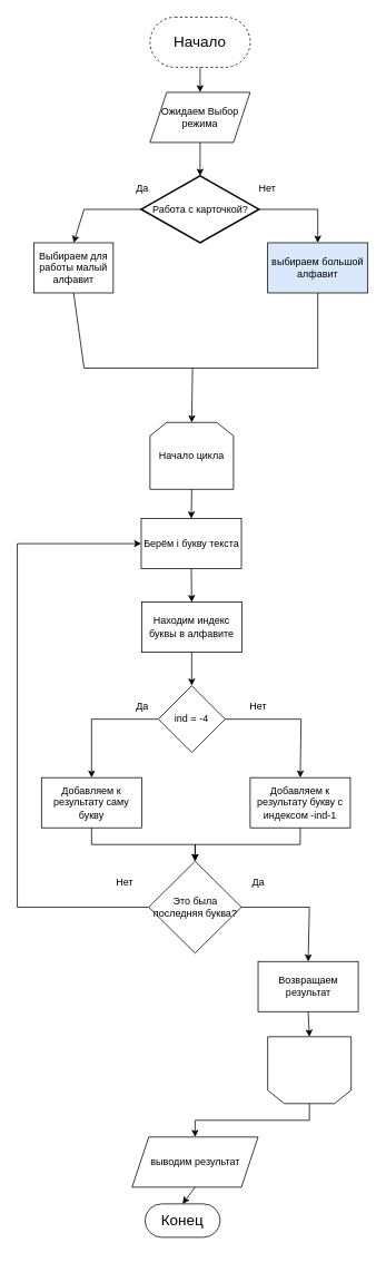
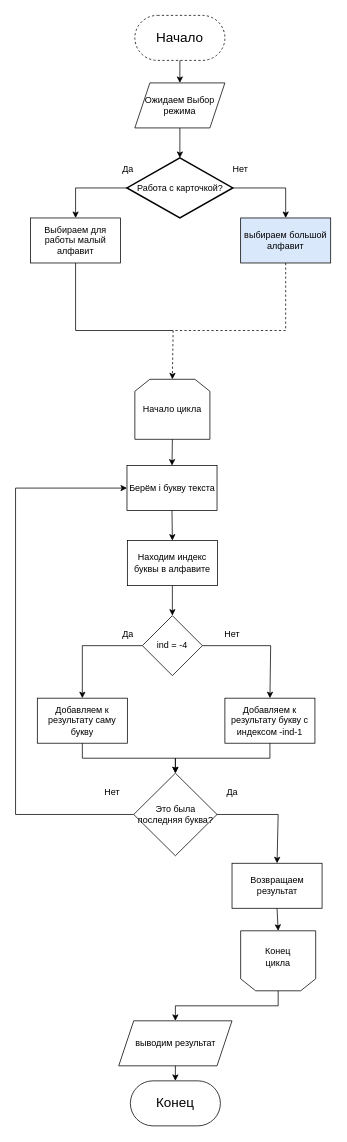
  <mxCell id="0" />
  <mxCell id="1" parent="0" />
  <mxCell id="2" value="" style="shape=loopLimit;whiteSpace=wrap;html=1;rotation=-180;" vertex="1" parent="1"><mxGeometry x="320" y="1240" width="100" height="80" as="geometry" /></mxCell>
  <mxCell id="3" value="Начало цикла" style="shape=loopLimit;whiteSpace=wrap;html=1;" vertex="1" parent="1"><mxGeometry x="179" y="505" width="100" height="80" as="geometry" /></mxCell>
  <mxCell id="4" value="&lt;font style=&quot;font-size: 18px;&quot;&gt;Начало&lt;/font&gt;" style="rounded=1;whiteSpace=wrap;html=1;arcSize=50;dashed=1;" vertex="1" parent="1"><mxGeometry x="179" y="20" width="120" height="60" as="geometry" /></mxCell>
  <mxCell id="5" value="Ожидаем Выбор режима" style="shape=parallelogram;perimeter=parallelogramPerimeter;whiteSpace=wrap;html=1;fixedSize=1;" vertex="1" parent="1"><mxGeometry x="179" y="110" width="120" height="60" as="geometry" /></mxCell>
  <mxCell id="6" value="Работа с карточкой?" style="strokeWidth=2;html=1;shape=mxgraph.flowchart.decision;whiteSpace=wrap;" vertex="1" parent="1"><mxGeometry x="168.5" y="210" width="141" height="80" as="geometry" /></mxCell>
  <mxCell id="7" value="Да" style="text;html=1;align=center;verticalAlign=middle;whiteSpace=wrap;rounded=0;" vertex="1" parent="1"><mxGeometry x="140" y="210" width="60" height="30" as="geometry" /></mxCell>
  <mxCell id="8" value="Нет" style="text;html=1;align=center;verticalAlign=middle;whiteSpace=wrap;rounded=0;" vertex="1" parent="1"><mxGeometry x="290" y="210" width="60" height="30" as="geometry" /></mxCell>
  <mxCell id="9" value="" style="endArrow=classic;html=1;rounded=0;exitX=0.5;exitY=1;exitDx=0;exitDy=0;entryX=0.5;entryY=0;entryDx=0;entryDy=0;" edge="1" parent="1" source="4" target="5"><mxGeometry width="50" height="50" relative="1" as="geometry"><mxPoint x="200" y="280" as="sourcePoint" /><mxPoint x="250" y="230" as="targetPoint" /></mxGeometry></mxCell>
  <mxCell id="10" value="" style="endArrow=classic;html=1;rounded=0;exitX=0.5;exitY=1;exitDx=0;exitDy=0;entryX=0.5;entryY=0;entryDx=0;entryDy=0;entryPerimeter=0;" edge="1" parent="1" source="5" target="6"><mxGeometry width="50" height="50" relative="1" as="geometry"><mxPoint x="200" y="280" as="sourcePoint" /><mxPoint x="250" y="230" as="targetPoint" /></mxGeometry></mxCell>
- <mxCell id="11" value="Выбираем для работы малый алфавит" style="rounded=0;whiteSpace=wrap;html=1;" vertex="1" parent="1"><mxGeometry x="40" y="290" width="95" height="60" as="geometry" /></mxCell>
+ <mxCell id="11" value="Выбираем для работы малый алфавит" style="rounded=0;whiteSpace=wrap;html=1;" vertex="1" parent="1"><mxGeometry x="40" y="290" width="120" height="60" as="geometry" /></mxCell>
  <mxCell id="12" value="выбираем большой алфавит" style="rounded=0;whiteSpace=wrap;html=1;fillColor=#dae8fc;" vertex="1" parent="1"><mxGeometry x="320" y="290" width="120" height="60" as="geometry" /></mxCell>
  <mxCell id="13" value="" style="endArrow=classic;html=1;rounded=0;entryX=0.5;entryY=0;entryDx=0;entryDy=0;exitX=0;exitY=0.5;exitDx=0;exitDy=0;exitPerimeter=0;" edge="1" parent="1" source="6" target="11"><mxGeometry width="50" height="50" relative="1" as="geometry"><mxPoint x="30" y="250" as="sourcePoint" /><mxPoint x="80" y="200" as="targetPoint" /><Array as="points"><mxPoint x="100" y="250" /></Array></mxGeometry></mxCell>
  <mxCell id="14" value="" style="endArrow=classic;html=1;rounded=0;entryX=0.5;entryY=0;entryDx=0;entryDy=0;" edge="1" parent="1" target="12"><mxGeometry width="50" height="50" relative="1" as="geometry"><mxPoint x="310" y="250" as="sourcePoint" /><mxPoint x="290" y="340" as="targetPoint" /><Array as="points"><mxPoint x="380" y="250" /></Array></mxGeometry></mxCell>
- <mxCell id="15" value="" style="endArrow=classic;html=1;rounded=0;exitX=0.5;exitY=1;exitDx=0;exitDy=0;entryX=0.5;entryY=0;entryDx=0;entryDy=0;" edge="1" parent="1" source="12" target="3"><mxGeometry width="50" height="50" relative="1" as="geometry"><mxPoint x="220" y="450" as="sourcePoint" /><mxPoint x="270" y="400" as="targetPoint" /><Array as="points"><mxPoint x="380" y="440" /><mxPoint x="230" y="440" /></Array></mxGeometry></mxCell>
+ <mxCell id="15" value="" style="endArrow=classic;html=1;rounded=0;exitX=0.5;exitY=1;exitDx=0;exitDy=0;entryX=0.5;entryY=0;entryDx=0;entryDy=0;dashed=1;" edge="1" parent="1" source="12" target="3"><mxGeometry width="50" height="50" relative="1" as="geometry"><mxPoint x="220" y="450" as="sourcePoint" /><mxPoint x="270" y="400" as="targetPoint" /><Array as="points"><mxPoint x="380" y="440" /><mxPoint x="230" y="440" /></Array></mxGeometry></mxCell>
  <mxCell id="16" value="" style="endArrow=none;html=1;rounded=0;entryX=0.5;entryY=1;entryDx=0;entryDy=0;" edge="1" parent="1" target="11"><mxGeometry width="50" height="50" relative="1" as="geometry"><mxPoint x="230" y="440" as="sourcePoint" /><mxPoint x="160" y="420" as="targetPoint" /><Array as="points"><mxPoint x="100" y="440" /></Array></mxGeometry></mxCell>
  <mxCell id="17" value="" style="endArrow=classic;html=1;rounded=0;entryX=0.5;entryY=0;entryDx=0;entryDy=0;exitX=0;exitY=0.5;exitDx=0;exitDy=0;" edge="1" parent="1" source="20" target="21"><mxGeometry width="50" height="50" relative="1" as="geometry"><mxPoint x="30" y="910" as="sourcePoint" /><mxPoint x="80" y="860" as="targetPoint" /><Array as="points"><mxPoint x="109" y="860" /></Array></mxGeometry></mxCell>
  <mxCell id="18" value="Находим индекс буквы в алфавите" style="rounded=0;whiteSpace=wrap;html=1;" vertex="1" parent="1"><mxGeometry x="169" y="720" width="120" height="60" as="geometry" /></mxCell>
  <mxCell id="19" value="Берём i букву текста" style="rounded=0;whiteSpace=wrap;html=1;" vertex="1" parent="1"><mxGeometry x="168.5" y="620" width="120" height="60" as="geometry" /></mxCell>
  <mxCell id="20" value="ind&lt;span style=&quot;background-color: initial;&quot;&gt;&amp;nbsp;= -4&lt;/span&gt;" style="rhombus;whiteSpace=wrap;html=1;" vertex="1" parent="1"><mxGeometry x="189" y="820" width="80" height="80" as="geometry" /></mxCell>
  <mxCell id="21" value="Добавляем к результату саму букву" style="rounded=0;whiteSpace=wrap;html=1;" vertex="1" parent="1"><mxGeometry x="49" y="930" width="120" height="60" as="geometry" /></mxCell>
  <mxCell id="22" value="Добавляем к результату букву с индексом -ind-1" style="rounded=0;whiteSpace=wrap;html=1;" vertex="1" parent="1"><mxGeometry x="299" y="930" width="120" height="60" as="geometry" /></mxCell>
+ <mxCell id="23" value="Конец цикла" style="text;html=1;align=center;verticalAlign=middle;whiteSpace=wrap;rounded=0;" vertex="1" parent="1"><mxGeometry x="340" y="1260" width="60" height="30" as="geometry" /></mxCell>
  <mxCell id="24" value="Возвращаем результат" style="rounded=0;whiteSpace=wrap;html=1;" vertex="1" parent="1"><mxGeometry x="308.5" y="1150" width="120" height="60" as="geometry" /></mxCell>
  <mxCell id="25" value="выводим результат" style="shape=parallelogram;perimeter=parallelogramPerimeter;whiteSpace=wrap;html=1;fixedSize=1;" vertex="1" parent="1"><mxGeometry x="157.5" y="1360" width="151" height="60" as="geometry" /></mxCell>
  <mxCell id="26" value="" style="endArrow=classic;html=1;rounded=0;entryX=0.5;entryY=0;entryDx=0;entryDy=0;exitX=1;exitY=0.5;exitDx=0;exitDy=0;" edge="1" parent="1" source="20" target="22"><mxGeometry width="50" height="50" relative="1" as="geometry"><mxPoint x="350" y="890" as="sourcePoint" /><mxPoint x="400" y="840" as="targetPoint" /><Array as="points"><mxPoint x="360" y="860" /></Array></mxGeometry></mxCell>
  <mxCell id="27" value="Да" style="text;html=1;align=center;verticalAlign=middle;whiteSpace=wrap;rounded=0;" vertex="1" parent="1"><mxGeometry x="140" y="830" width="60" height="30" as="geometry" /></mxCell>
  <mxCell id="28" value="Нет" style="text;html=1;align=center;verticalAlign=middle;whiteSpace=wrap;rounded=0;" vertex="1" parent="1"><mxGeometry x="278.5" y="830" width="60" height="30" as="geometry" /></mxCell>
  <mxCell id="29" value="Это была последняя буква?" style="rhombus;whiteSpace=wrap;html=1;" vertex="1" parent="1"><mxGeometry x="177.5" y="1030" width="111" height="110" as="geometry" /></mxCell>
  <mxCell id="30" value="" style="endArrow=classic;html=1;rounded=0;exitX=0;exitY=0.5;exitDx=0;exitDy=0;entryX=0;entryY=0.5;entryDx=0;entryDy=0;" edge="1" parent="1" source="29" target="19"><mxGeometry width="50" height="50" relative="1" as="geometry"><mxPoint x="70" y="1110" as="sourcePoint" /><mxPoint x="120" y="1060" as="targetPoint" /><Array as="points"><mxPoint x="20" y="1085" /><mxPoint x="20" y="650" /></Array></mxGeometry></mxCell>
  <mxCell id="31" value="Нет" style="text;html=1;align=center;verticalAlign=middle;whiteSpace=wrap;rounded=0;" vertex="1" parent="1"><mxGeometry x="119" y="1040" width="60" height="30" as="geometry" /></mxCell>
  <mxCell id="32" value="" style="endArrow=classic;html=1;rounded=0;entryX=0.5;entryY=0;entryDx=0;entryDy=0;exitX=1;exitY=0.5;exitDx=0;exitDy=0;" edge="1" parent="1" source="29" target="24"><mxGeometry width="50" height="50" relative="1" as="geometry"><mxPoint x="300" y="1090" as="sourcePoint" /><mxPoint x="350" y="1040" as="targetPoint" /><Array as="points"><mxPoint x="370" y="1085" /></Array></mxGeometry></mxCell>
  <mxCell id="33" value="Да" style="text;html=1;align=center;verticalAlign=middle;whiteSpace=wrap;rounded=0;" vertex="1" parent="1"><mxGeometry x="279" y="1040" width="60" height="30" as="geometry" /></mxCell>
  <mxCell id="34" value="" style="endArrow=classic;html=1;rounded=0;exitX=0.5;exitY=1;exitDx=0;exitDy=0;entryX=0.5;entryY=1;entryDx=0;entryDy=0;" edge="1" parent="1" source="24" target="2"><mxGeometry width="50" height="50" relative="1" as="geometry"><mxPoint x="190" y="1020" as="sourcePoint" /><mxPoint x="240" y="970" as="targetPoint" /></mxGeometry></mxCell>
  <mxCell id="35" value="" style="endArrow=classic;html=1;rounded=0;entryX=0.5;entryY=0;entryDx=0;entryDy=0;exitX=0.5;exitY=0;exitDx=0;exitDy=0;" edge="1" parent="1" source="2" target="25"><mxGeometry width="50" height="50" relative="1" as="geometry"><mxPoint x="240" y="1330" as="sourcePoint" /><mxPoint x="290" y="1280" as="targetPoint" /><Array as="points"><mxPoint x="370" y="1340" /><mxPoint x="233" y="1340" /></Array></mxGeometry></mxCell>
  <mxCell id="36" value="" style="endArrow=classic;html=1;rounded=0;entryX=0.5;entryY=0;entryDx=0;entryDy=0;exitX=0.5;exitY=1;exitDx=0;exitDy=0;" edge="1" parent="1" source="18" target="20"><mxGeometry width="50" height="50" relative="1" as="geometry"><mxPoint x="80" y="810" as="sourcePoint" /><mxPoint x="130" y="760" as="targetPoint" /></mxGeometry></mxCell>
  <mxCell id="37" value="" style="endArrow=classic;html=1;rounded=0;entryX=0.5;entryY=0;entryDx=0;entryDy=0;exitX=0.5;exitY=1;exitDx=0;exitDy=0;" edge="1" parent="1" source="3" target="19"><mxGeometry width="50" height="50" relative="1" as="geometry"><mxPoint x="80" y="590" as="sourcePoint" /><mxPoint x="130" y="540" as="targetPoint" /></mxGeometry></mxCell>
  <mxCell id="38" value="" style="endArrow=classic;html=1;rounded=0;entryX=0.5;entryY=0;entryDx=0;entryDy=0;exitX=0.5;exitY=1;exitDx=0;exitDy=0;" edge="1" parent="1" source="19" target="18"><mxGeometry width="50" height="50" relative="1" as="geometry"><mxPoint x="100" y="850" as="sourcePoint" /><mxPoint x="150" y="800" as="targetPoint" /></mxGeometry></mxCell>
  <mxCell id="39" value="" style="endArrow=classic;html=1;rounded=0;entryX=0.5;entryY=0;entryDx=0;entryDy=0;exitX=0.5;exitY=1;exitDx=0;exitDy=0;" edge="1" parent="1" source="22" target="29"><mxGeometry width="50" height="50" relative="1" as="geometry"><mxPoint x="210" y="1000" as="sourcePoint" /><mxPoint x="260" y="950" as="targetPoint" /><Array as="points"><mxPoint x="359" y="1010" /><mxPoint x="233" y="1010" /></Array></mxGeometry></mxCell>
  <mxCell id="40" value="" style="endArrow=classic;html=1;rounded=0;exitX=0.5;exitY=1;exitDx=0;exitDy=0;entryX=0.5;entryY=0;entryDx=0;entryDy=0;" edge="1" parent="1" source="21" target="29"><mxGeometry width="50" height="50" relative="1" as="geometry"><mxPoint x="70" y="1050" as="sourcePoint" /><mxPoint x="120" y="1000" as="targetPoint" /><Array as="points"><mxPoint x="109" y="1010" /><mxPoint x="233" y="1010" /></Array></mxGeometry></mxCell>
- <mxCell id="41" value="&lt;font style=&quot;font-size: 18px;&quot;&gt;Конец&lt;/font&gt;" style="rounded=1;whiteSpace=wrap;html=1;arcSize=50;" vertex="1" parent="1"><mxGeometry x="173" y="1440" width="90" height="40" as="geometry" /></mxCell>
+ <mxCell id="41" value="&lt;font style=&quot;font-size: 18px;&quot;&gt;Конец&lt;/font&gt;" style="rounded=1;whiteSpace=wrap;html=1;arcSize=50;" vertex="1" parent="1"><mxGeometry x="173" y="1440" width="120" height="60" as="geometry" /></mxCell>
  <mxCell id="42" value="" style="endArrow=classic;html=1;rounded=0;entryX=0.5;entryY=0;entryDx=0;entryDy=0;exitX=0.5;exitY=1;exitDx=0;exitDy=0;" edge="1" parent="1" source="25" target="41"><mxGeometry width="50" height="50" relative="1" as="geometry"><mxPoint x="80" y="1460" as="sourcePoint" /><mxPoint x="130" y="1410" as="targetPoint" /></mxGeometry></mxCell>
